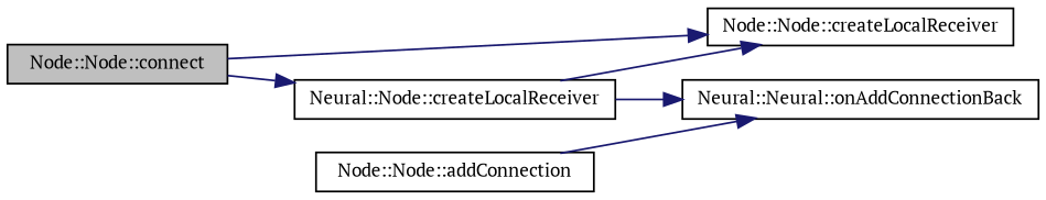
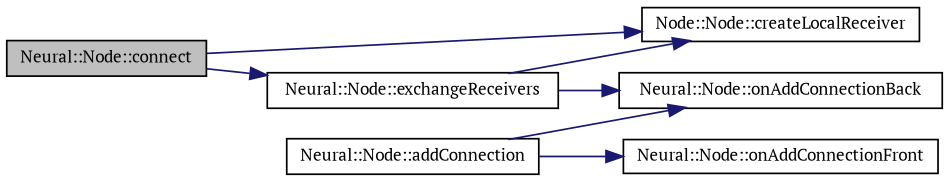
  digraph {
    fontname="PT Serif"
    rankdir=LR
    node [color=black fillcolor=white fontname="PT Serif" fontsize=10 shape=record style=filled]
    edge [color=midnightblue fontname="PT Serif" fontsize=10 labelfontname=Helvetica labelfontsize=10 style=solid]
-   n1 [fillcolor=grey75 fontcolor=black height=0.2 label="Node::Node::connect" width=0.4]
+   n1 [fillcolor=grey75 fontcolor=black height=0.2 label="Neural::Node::connect" width=0.4]
    n2 [height=0.2 label="Node::Node::createLocalReceiver" width=0.4]
-   n3 [height=0.2 label="Neural::Node::createLocalReceiver" width=0.4]
-   n4 [height=0.2 label="Node::Node::addConnection" width=0.4]
-   n5 [height=0.2 label="Neural::Neural::onAddConnectionBack" width=0.4]
+   n3 [height=0.2 label="Neural::Node::exchangeReceivers" width=0.4]
+   n4 [height=0.2 label="Neural::Node::addConnection" width=0.4]
+   n5 [height=0.2 label="Neural::Node::onAddConnectionBack" width=0.4]
+   n6 [height=0.2 label="Neural::Node::onAddConnectionFront" width=0.4]
    n1 -> n2
    n1 -> n3
    n3 -> n2
    n3 -> n5
    n4 -> n5
+   n4 -> n6
  }
